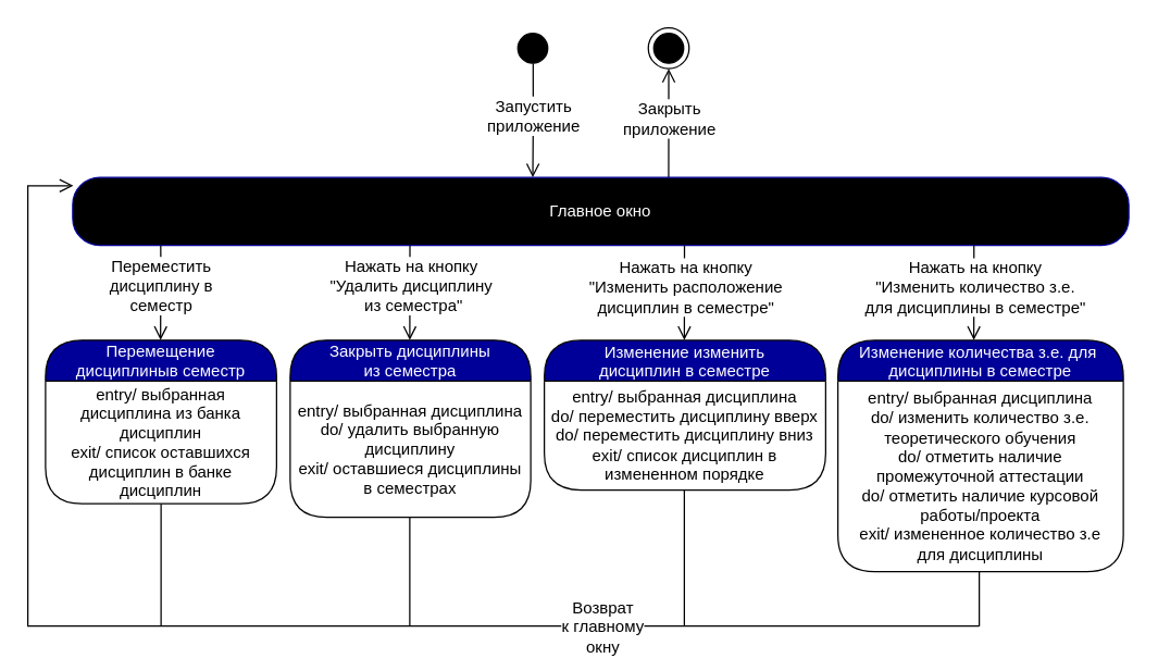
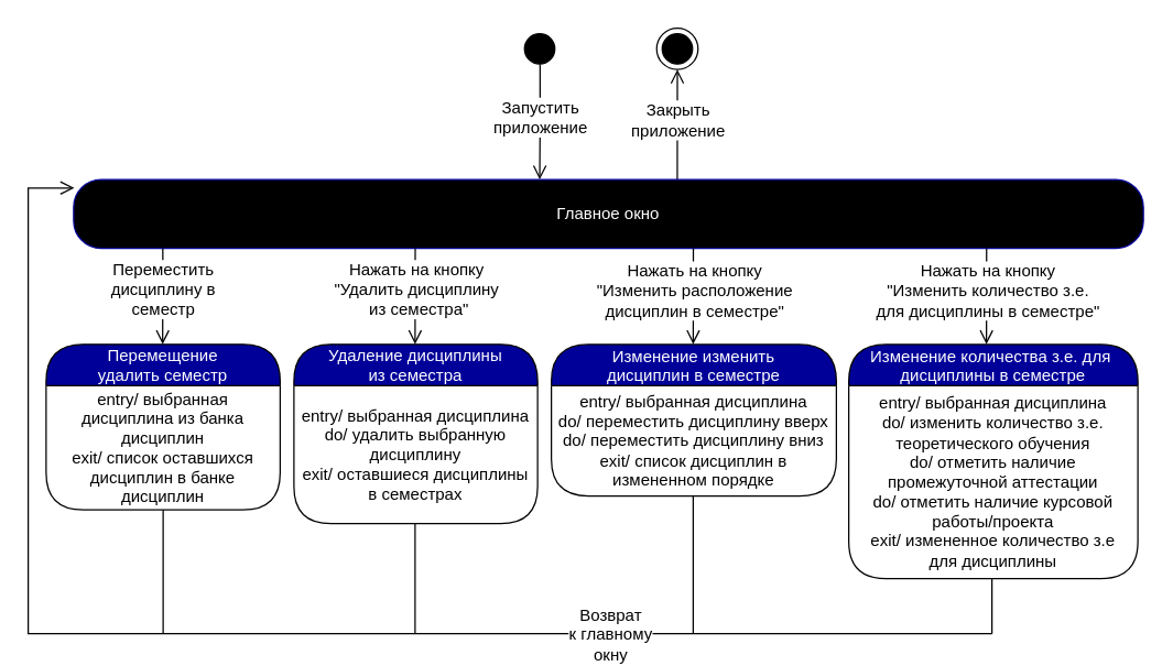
  <mxCell id="0" />
  <mxCell id="1" parent="0" />
  <mxCell id="2" value="" style="ellipse;html=1;shape=startState;fillColor=#000000;strokeColor=#000000;fontColor=#000099;" parent="1" vertex="1"><mxGeometry x="376.5" y="20" width="30" height="30" as="geometry" /></mxCell>
  <mxCell id="3" value="&lt;font style=&quot;font-size: 12px&quot;&gt;Запустить &lt;br&gt;приложение&lt;/font&gt;" style="edgeStyle=orthogonalEdgeStyle;html=1;verticalAlign=bottom;endArrow=open;endSize=8;strokeColor=#030000;rounded=0;exitX=0.509;exitY=0.876;exitDx=0;exitDy=0;exitPerimeter=0;spacingBottom=-14;fontSize=10;" parent="1" source="2" edge="1"><mxGeometry relative="1" as="geometry"><mxPoint x="391.5" y="130" as="targetPoint" /><mxPoint x="361.5" y="90" as="sourcePoint" /></mxGeometry></mxCell>
  <mxCell id="4" value="&lt;font style=&quot;font-size: 12px&quot;&gt;Закрыть&lt;br&gt;приложение&lt;/font&gt;" style="edgeStyle=orthogonalEdgeStyle;html=1;verticalAlign=bottom;endArrow=open;endSize=8;strokeColor=#030000;rounded=0;spacingBottom=-14;fontSize=10;entryX=0.5;entryY=1;entryDx=0;entryDy=0;exitX=0.781;exitY=0;exitDx=0;exitDy=0;exitPerimeter=0;" parent="1" target="5" edge="1"><mxGeometry relative="1" as="geometry"><mxPoint x="586.5" y="100" as="targetPoint" /><mxPoint x="491.46" y="130" as="sourcePoint" /><Array as="points"><mxPoint x="491.5" y="90" /><mxPoint x="491.5" y="90" /></Array></mxGeometry></mxCell>
  <mxCell id="5" value="" style="ellipse;html=1;shape=endState;fillColor=#000000;strokeColor=#030000;" parent="1" vertex="1"><mxGeometry x="476.5" y="20" width="30" height="30" as="geometry" /></mxCell>
  <mxCell id="6" value="Главное окно" style="rounded=1;whiteSpace=wrap;html=1;arcSize=40;fontColor=#FFFFFF;fillColor=#000000;strokeColor=#000099;" parent="1" vertex="1"><mxGeometry x="53" y="130" width="777" height="50" as="geometry" /></mxCell>
  <mxCell id="7" value="" style="edgeStyle=orthogonalEdgeStyle;html=1;verticalAlign=bottom;endArrow=open;endSize=8;strokeColor=#000000;rounded=0;fontSize=10;exitX=0.097;exitY=1.006;exitDx=0;exitDy=0;exitPerimeter=0;entryX=0.154;entryY=0;entryDx=0;entryDy=0;entryPerimeter=0;" parent="1" edge="1"><mxGeometry relative="1" as="geometry"><mxPoint x="301.003" y="249.7" as="targetPoint" /><mxPoint x="301.11" y="180" as="sourcePoint" /><Array as="points"><mxPoint x="300.94" y="189.7" /></Array></mxGeometry></mxCell>
  <mxCell id="8" value="Нажать на кнопку&lt;br&gt;&quot;Удалить дисциплину&lt;br&gt;&amp;nbsp;из семестра&quot;" style="edgeLabel;html=1;align=center;verticalAlign=middle;resizable=0;points=[];fontSize=12;" parent="7" vertex="1" connectable="0"><mxGeometry x="-0.252" y="2" relative="1" as="geometry"><mxPoint x="-2" y="3" as="offset" /></mxGeometry></mxCell>
  <mxCell id="9" value="" style="edgeStyle=orthogonalEdgeStyle;html=1;verticalAlign=bottom;endArrow=open;endSize=8;strokeColor=#000000;rounded=0;fontSize=10;exitX=0.097;exitY=1.006;exitDx=0;exitDy=0;exitPerimeter=0;entryX=0.154;entryY=0;entryDx=0;entryDy=0;entryPerimeter=0;" parent="1" edge="1"><mxGeometry relative="1" as="geometry"><mxPoint x="117.643" y="249.7" as="targetPoint" /><mxPoint x="117.75" y="180" as="sourcePoint" /><Array as="points"><mxPoint x="117.58" y="189.7" /></Array></mxGeometry></mxCell>
  <mxCell id="10" value="Переместить&lt;br&gt;дисциплину в&lt;br&gt;семестр" style="edgeLabel;html=1;align=center;verticalAlign=middle;resizable=0;points=[];fontSize=12;" parent="9" vertex="1" connectable="0"><mxGeometry x="-0.252" y="2" relative="1" as="geometry"><mxPoint x="-2" y="3" as="offset" /></mxGeometry></mxCell>
- <mxCell id="11" value="Перемещение &#10;дисциплиныв семестр" style="swimlane;fontStyle=0;align=center;verticalAlign=middle;childLayout=stackLayout;horizontal=1;startSize=30;horizontalStack=0;resizeParent=0;resizeLast=1;container=0;fontColor=#FFFFFF;collapsible=0;rounded=1;arcSize=30;strokeColor=#030000;fillColor=#000099;swimlaneFillColor=#FFFFFF;dropTarget=0;fontSize=12;" parent="1" vertex="1"><mxGeometry x="33" y="249.7" width="170" height="120.3" as="geometry" /></mxCell>
+ <mxCell id="11" value="Перемещение &#10;удалить семестр" style="swimlane;fontStyle=0;align=center;verticalAlign=middle;childLayout=stackLayout;horizontal=1;startSize=30;horizontalStack=0;resizeParent=0;resizeLast=1;container=0;fontColor=#FFFFFF;collapsible=0;rounded=1;arcSize=30;strokeColor=#030000;fillColor=#000099;swimlaneFillColor=#FFFFFF;dropTarget=0;fontSize=12;" parent="1" vertex="1"><mxGeometry x="33" y="249.7" width="170" height="120.3" as="geometry" /></mxCell>
  <mxCell id="12" value="entry/ выбранная дисциплина из банка дисциплин&lt;br&gt;exit/ список оставшихся&lt;br&gt;дисциплин в банке&lt;br&gt;дисциплин" style="text;html=1;strokeColor=none;fillColor=none;align=center;verticalAlign=middle;spacingLeft=4;spacingRight=4;whiteSpace=wrap;overflow=hidden;rotatable=0;fontColor=#000000;fontSize=12;" parent="11" vertex="1"><mxGeometry y="30" width="170" height="90.3" as="geometry" /></mxCell>
  <mxCell id="13" value="" style="edgeStyle=orthogonalEdgeStyle;html=1;verticalAlign=bottom;endArrow=none;endSize=8;strokeColor=#000000;rounded=0;fontSize=10;endFill=0;exitX=0.5;exitY=1;exitDx=0;exitDy=0;" parent="1" source="12" edge="1"><mxGeometry relative="1" as="geometry"><mxPoint x="118" y="460" as="targetPoint" /><mxPoint x="118" y="469.88" as="sourcePoint" /><Array as="points"><mxPoint x="118" y="460" /></Array></mxGeometry></mxCell>
- <mxCell id="14" value="Закрыть дисциплины &#10;из семестра" style="swimlane;fontStyle=0;align=center;verticalAlign=middle;childLayout=stackLayout;horizontal=1;startSize=30;horizontalStack=0;resizeParent=0;resizeLast=1;container=0;fontColor=#FFFFFF;collapsible=0;rounded=1;arcSize=30;strokeColor=#030000;fillColor=#000099;swimlaneFillColor=#FFFFFF;dropTarget=0;fontSize=12;" parent="1" vertex="1"><mxGeometry x="213" y="249.7" width="177" height="130.3" as="geometry" /></mxCell>
+ <mxCell id="14" value="Удаление дисциплины &#10;из семестра" style="swimlane;fontStyle=0;align=center;verticalAlign=middle;childLayout=stackLayout;horizontal=1;startSize=30;horizontalStack=0;resizeParent=0;resizeLast=1;container=0;fontColor=#FFFFFF;collapsible=0;rounded=1;arcSize=30;strokeColor=#030000;fillColor=#000099;swimlaneFillColor=#FFFFFF;dropTarget=0;fontSize=12;" parent="1" vertex="1"><mxGeometry x="213" y="249.7" width="177" height="130.3" as="geometry" /></mxCell>
  <mxCell id="15" value="entry/ выбранная дисциплина&lt;br&gt;do/ удалить выбранную дисциплину&lt;br&gt;exit/ оставшиеся дисциплины&lt;br&gt;в семестрах" style="text;html=1;strokeColor=none;fillColor=none;align=center;verticalAlign=middle;spacingLeft=4;spacingRight=4;whiteSpace=wrap;overflow=hidden;rotatable=0;fontColor=#000000;fontSize=12;" parent="14" vertex="1"><mxGeometry y="30" width="177" height="100.3" as="geometry" /></mxCell>
  <mxCell id="16" value="" style="edgeStyle=orthogonalEdgeStyle;html=1;verticalAlign=bottom;endArrow=none;endSize=8;strokeColor=#000000;rounded=0;fontSize=10;endFill=0;" parent="1" edge="1"><mxGeometry relative="1" as="geometry"><mxPoint x="301" y="460" as="targetPoint" /><mxPoint x="301" y="380" as="sourcePoint" /><Array as="points"><mxPoint x="301" y="420" /><mxPoint x="301" y="420" /></Array></mxGeometry></mxCell>
  <mxCell id="17" value="Изменение изменить &#10;дисциплин в семестре" style="swimlane;fontStyle=0;align=center;verticalAlign=middle;childLayout=stackLayout;horizontal=1;startSize=30;horizontalStack=0;resizeParent=0;resizeLast=1;container=0;fontColor=#FFFFFF;collapsible=0;rounded=1;arcSize=30;strokeColor=#030000;fillColor=#000099;swimlaneFillColor=#FFFFFF;dropTarget=0;fontSize=12;" parent="1" vertex="1"><mxGeometry x="400" y="249.82" width="207" height="110.18" as="geometry" /></mxCell>
  <mxCell id="18" value="entry/ выбранная дисциплина&lt;br&gt;do/ переместить дисциплину вверх&lt;br&gt;do/ переместить дисциплину вниз&lt;br&gt;exit/ список дисциплин в измененном порядке" style="text;html=1;strokeColor=none;fillColor=none;align=center;verticalAlign=middle;spacingLeft=4;spacingRight=4;whiteSpace=wrap;overflow=hidden;rotatable=0;fontColor=#000000;fontSize=12;" parent="17" vertex="1"><mxGeometry y="30" width="207" height="80.18" as="geometry" /></mxCell>
  <mxCell id="19" value="" style="edgeStyle=orthogonalEdgeStyle;html=1;verticalAlign=bottom;endArrow=open;endSize=8;strokeColor=#000000;rounded=0;fontSize=10;exitX=0.097;exitY=1.006;exitDx=0;exitDy=0;exitPerimeter=0;entryX=0.154;entryY=0;entryDx=0;entryDy=0;entryPerimeter=0;" parent="1" edge="1"><mxGeometry relative="1" as="geometry"><mxPoint x="503.003" y="249.7" as="targetPoint" /><mxPoint x="503.11" y="180" as="sourcePoint" /><Array as="points"><mxPoint x="502.94" y="189.7" /></Array></mxGeometry></mxCell>
  <mxCell id="20" value="Нажать на кнопку&lt;br&gt;&quot;Изменить расположение&lt;br&gt;дисциплин в семестре&quot;" style="edgeLabel;html=1;align=center;verticalAlign=middle;resizable=0;points=[];fontSize=12;labelBackgroundColor=default;" parent="19" vertex="1" connectable="0"><mxGeometry x="-0.252" y="2" relative="1" as="geometry"><mxPoint x="-2" y="4" as="offset" /></mxGeometry></mxCell>
  <mxCell id="21" value="" style="edgeStyle=orthogonalEdgeStyle;html=1;verticalAlign=bottom;endArrow=open;endSize=8;strokeColor=#000000;rounded=0;fontSize=10;exitX=0.097;exitY=1.006;exitDx=0;exitDy=0;exitPerimeter=0;entryX=0.154;entryY=0;entryDx=0;entryDy=0;entryPerimeter=0;" parent="1" edge="1"><mxGeometry relative="1" as="geometry"><mxPoint x="716.003" y="249.7" as="targetPoint" /><mxPoint x="716.11" y="180" as="sourcePoint" /><Array as="points"><mxPoint x="715.94" y="189.7" /></Array></mxGeometry></mxCell>
  <mxCell id="22" value="Нажать на кнопку&lt;br&gt;&quot;Изменить количество з.е.&lt;br&gt;для дисциплины в семестре&quot;" style="edgeLabel;html=1;align=center;verticalAlign=middle;resizable=0;points=[];fontSize=12;labelBackgroundColor=default;" parent="21" vertex="1" connectable="0"><mxGeometry x="-0.252" y="2" relative="1" as="geometry"><mxPoint x="-2" y="4" as="offset" /></mxGeometry></mxCell>
  <mxCell id="23" value="Изменение количества з.е. для &#10;дисциплины в семестре" style="swimlane;fontStyle=0;align=center;verticalAlign=middle;childLayout=stackLayout;horizontal=1;startSize=30;horizontalStack=0;resizeParent=0;resizeLast=1;container=0;fontColor=#FFFFFF;collapsible=0;rounded=1;arcSize=30;strokeColor=#030000;fillColor=#000099;swimlaneFillColor=#FFFFFF;dropTarget=0;fontSize=12;" parent="1" vertex="1"><mxGeometry x="616" y="249.82" width="210" height="170.18" as="geometry" /></mxCell>
  <mxCell id="24" value="entry/ выбранная дисциплина&lt;br&gt;do/ изменить количество з.е. теоретического обучения&lt;br&gt;do/ отметить наличие промежуточной аттестации&lt;br&gt;do/ отметить наличие курсовой работы/проекта&lt;br&gt;exit/ измененное количество з.е&lt;br&gt;для дисциплины" style="text;html=1;strokeColor=none;fillColor=none;align=center;verticalAlign=middle;spacingLeft=4;spacingRight=4;whiteSpace=wrap;overflow=hidden;rotatable=0;fontColor=#000000;fontSize=12;" parent="23" vertex="1"><mxGeometry y="30" width="210" height="140.18" as="geometry" /></mxCell>
  <mxCell id="25" value="" style="edgeStyle=orthogonalEdgeStyle;html=1;verticalAlign=bottom;endArrow=none;endSize=8;strokeColor=#000000;rounded=0;fontSize=10;endFill=0;" parent="1" edge="1"><mxGeometry relative="1" as="geometry"><mxPoint x="503" y="460" as="targetPoint" /><mxPoint x="503.41" y="360" as="sourcePoint" /><Array as="points"><mxPoint x="503" y="460" /></Array></mxGeometry></mxCell>
  <mxCell id="26" value="" style="edgeStyle=orthogonalEdgeStyle;html=1;verticalAlign=bottom;endArrow=none;endSize=8;strokeColor=#000000;rounded=0;fontSize=10;endFill=0;" parent="1" edge="1"><mxGeometry relative="1" as="geometry"><mxPoint x="720" y="460" as="targetPoint" /><mxPoint x="720" y="420" as="sourcePoint" /><Array as="points"><mxPoint x="720" y="460" /></Array></mxGeometry></mxCell>
  <mxCell id="27" value="" style="edgeStyle=orthogonalEdgeStyle;html=1;verticalAlign=bottom;endArrow=open;endSize=8;strokeColor=#000000;rounded=0;fontSize=10;entryX=0.002;entryY=0.122;entryDx=0;entryDy=0;entryPerimeter=0;" parent="1" edge="1"><mxGeometry relative="1" as="geometry"><mxPoint x="53.46" y="136.1" as="targetPoint" /><mxPoint x="720" y="460" as="sourcePoint" /><Array as="points"><mxPoint x="20" y="460" /><mxPoint x="20" y="136" /></Array></mxGeometry></mxCell>
  <mxCell id="28" value="Возврат&lt;br style=&quot;font-size: 12px;&quot;&gt;к главному&lt;br style=&quot;font-size: 12px;&quot;&gt;окну&lt;br style=&quot;font-size: 12px;&quot;&gt;" style="edgeLabel;html=1;align=center;verticalAlign=middle;resizable=0;points=[];fontSize=12;" parent="27" vertex="1" connectable="0"><mxGeometry x="0.74" y="1" relative="1" as="geometry"><mxPoint x="423" y="220" as="offset" /></mxGeometry></mxCell>
